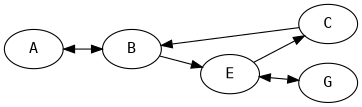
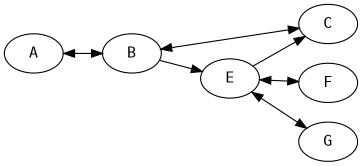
  digraph {
    concentrate=true
    fontname="DejaVu Sans Mono"
    rankdir=LR
    node [fontname="DejaVu Sans Mono"]
    edge [fontname="DejaVu Sans Mono"]
    A
    B
    C
    E
+   F
    G
    A -> B
    B -> A
+   B -> C
    B -> E
    C -> B
    E -> C
+   E -> F
    E -> G
+   F -> E
    G -> E
  }
